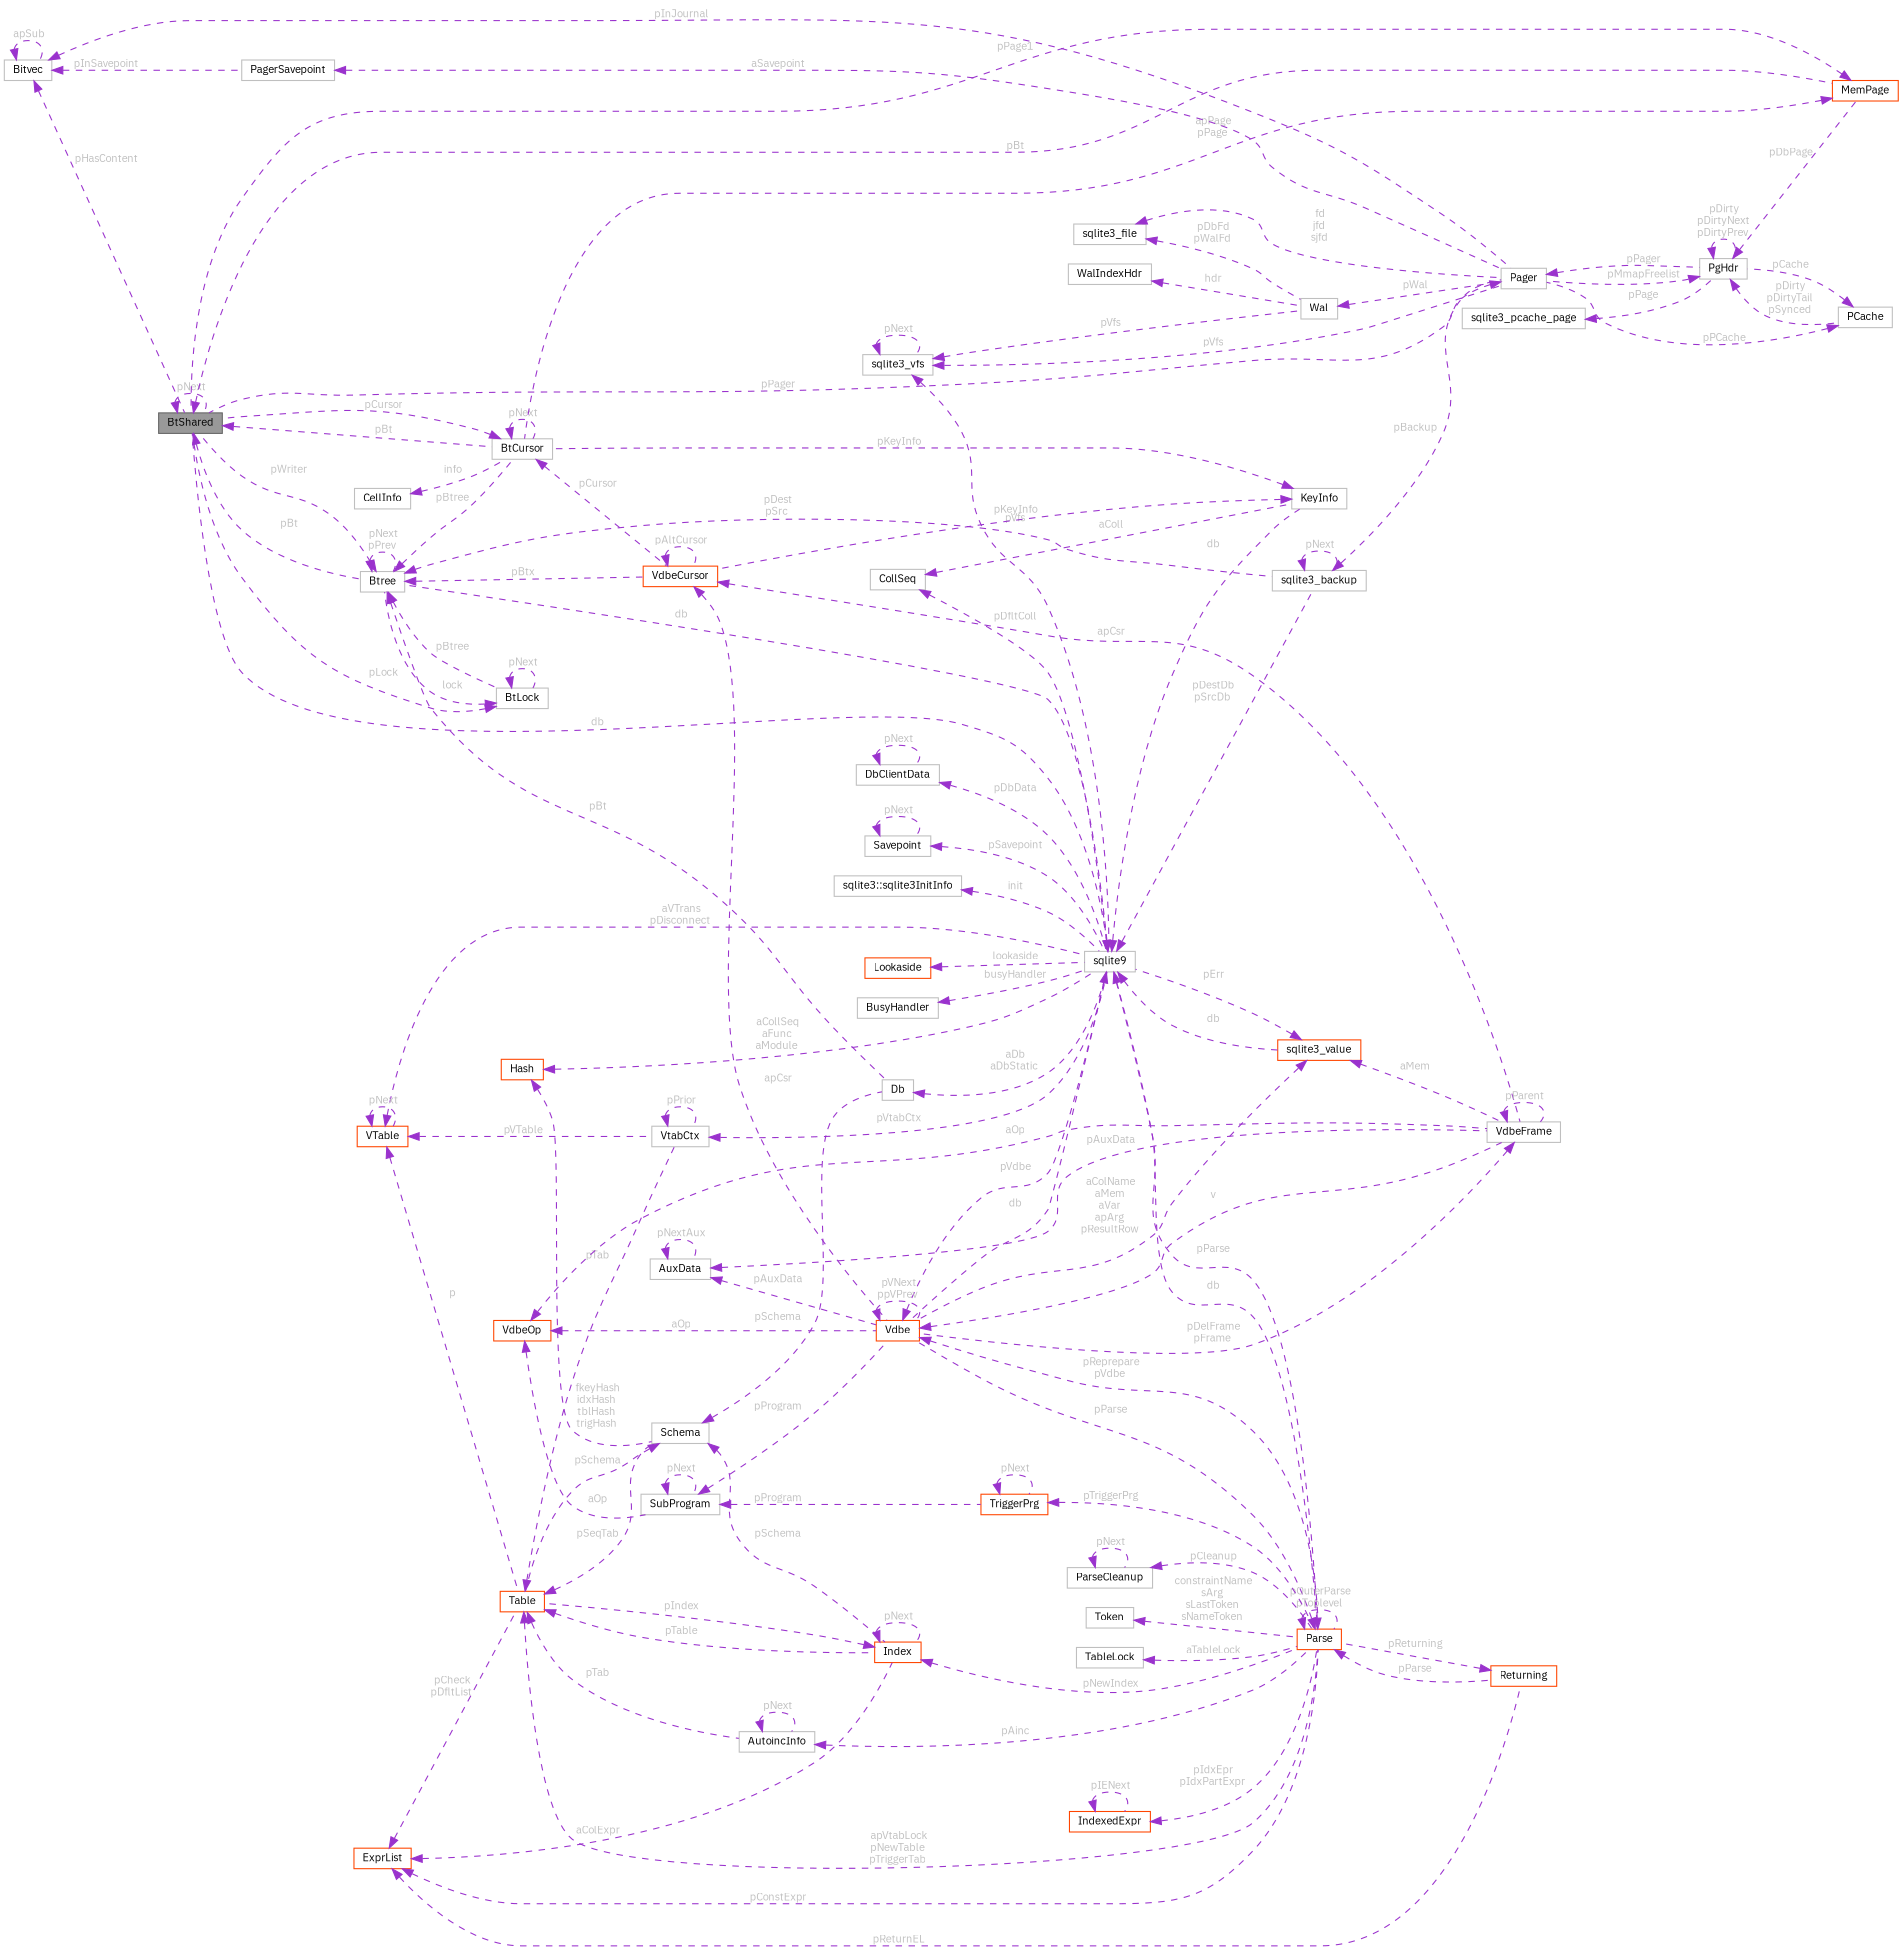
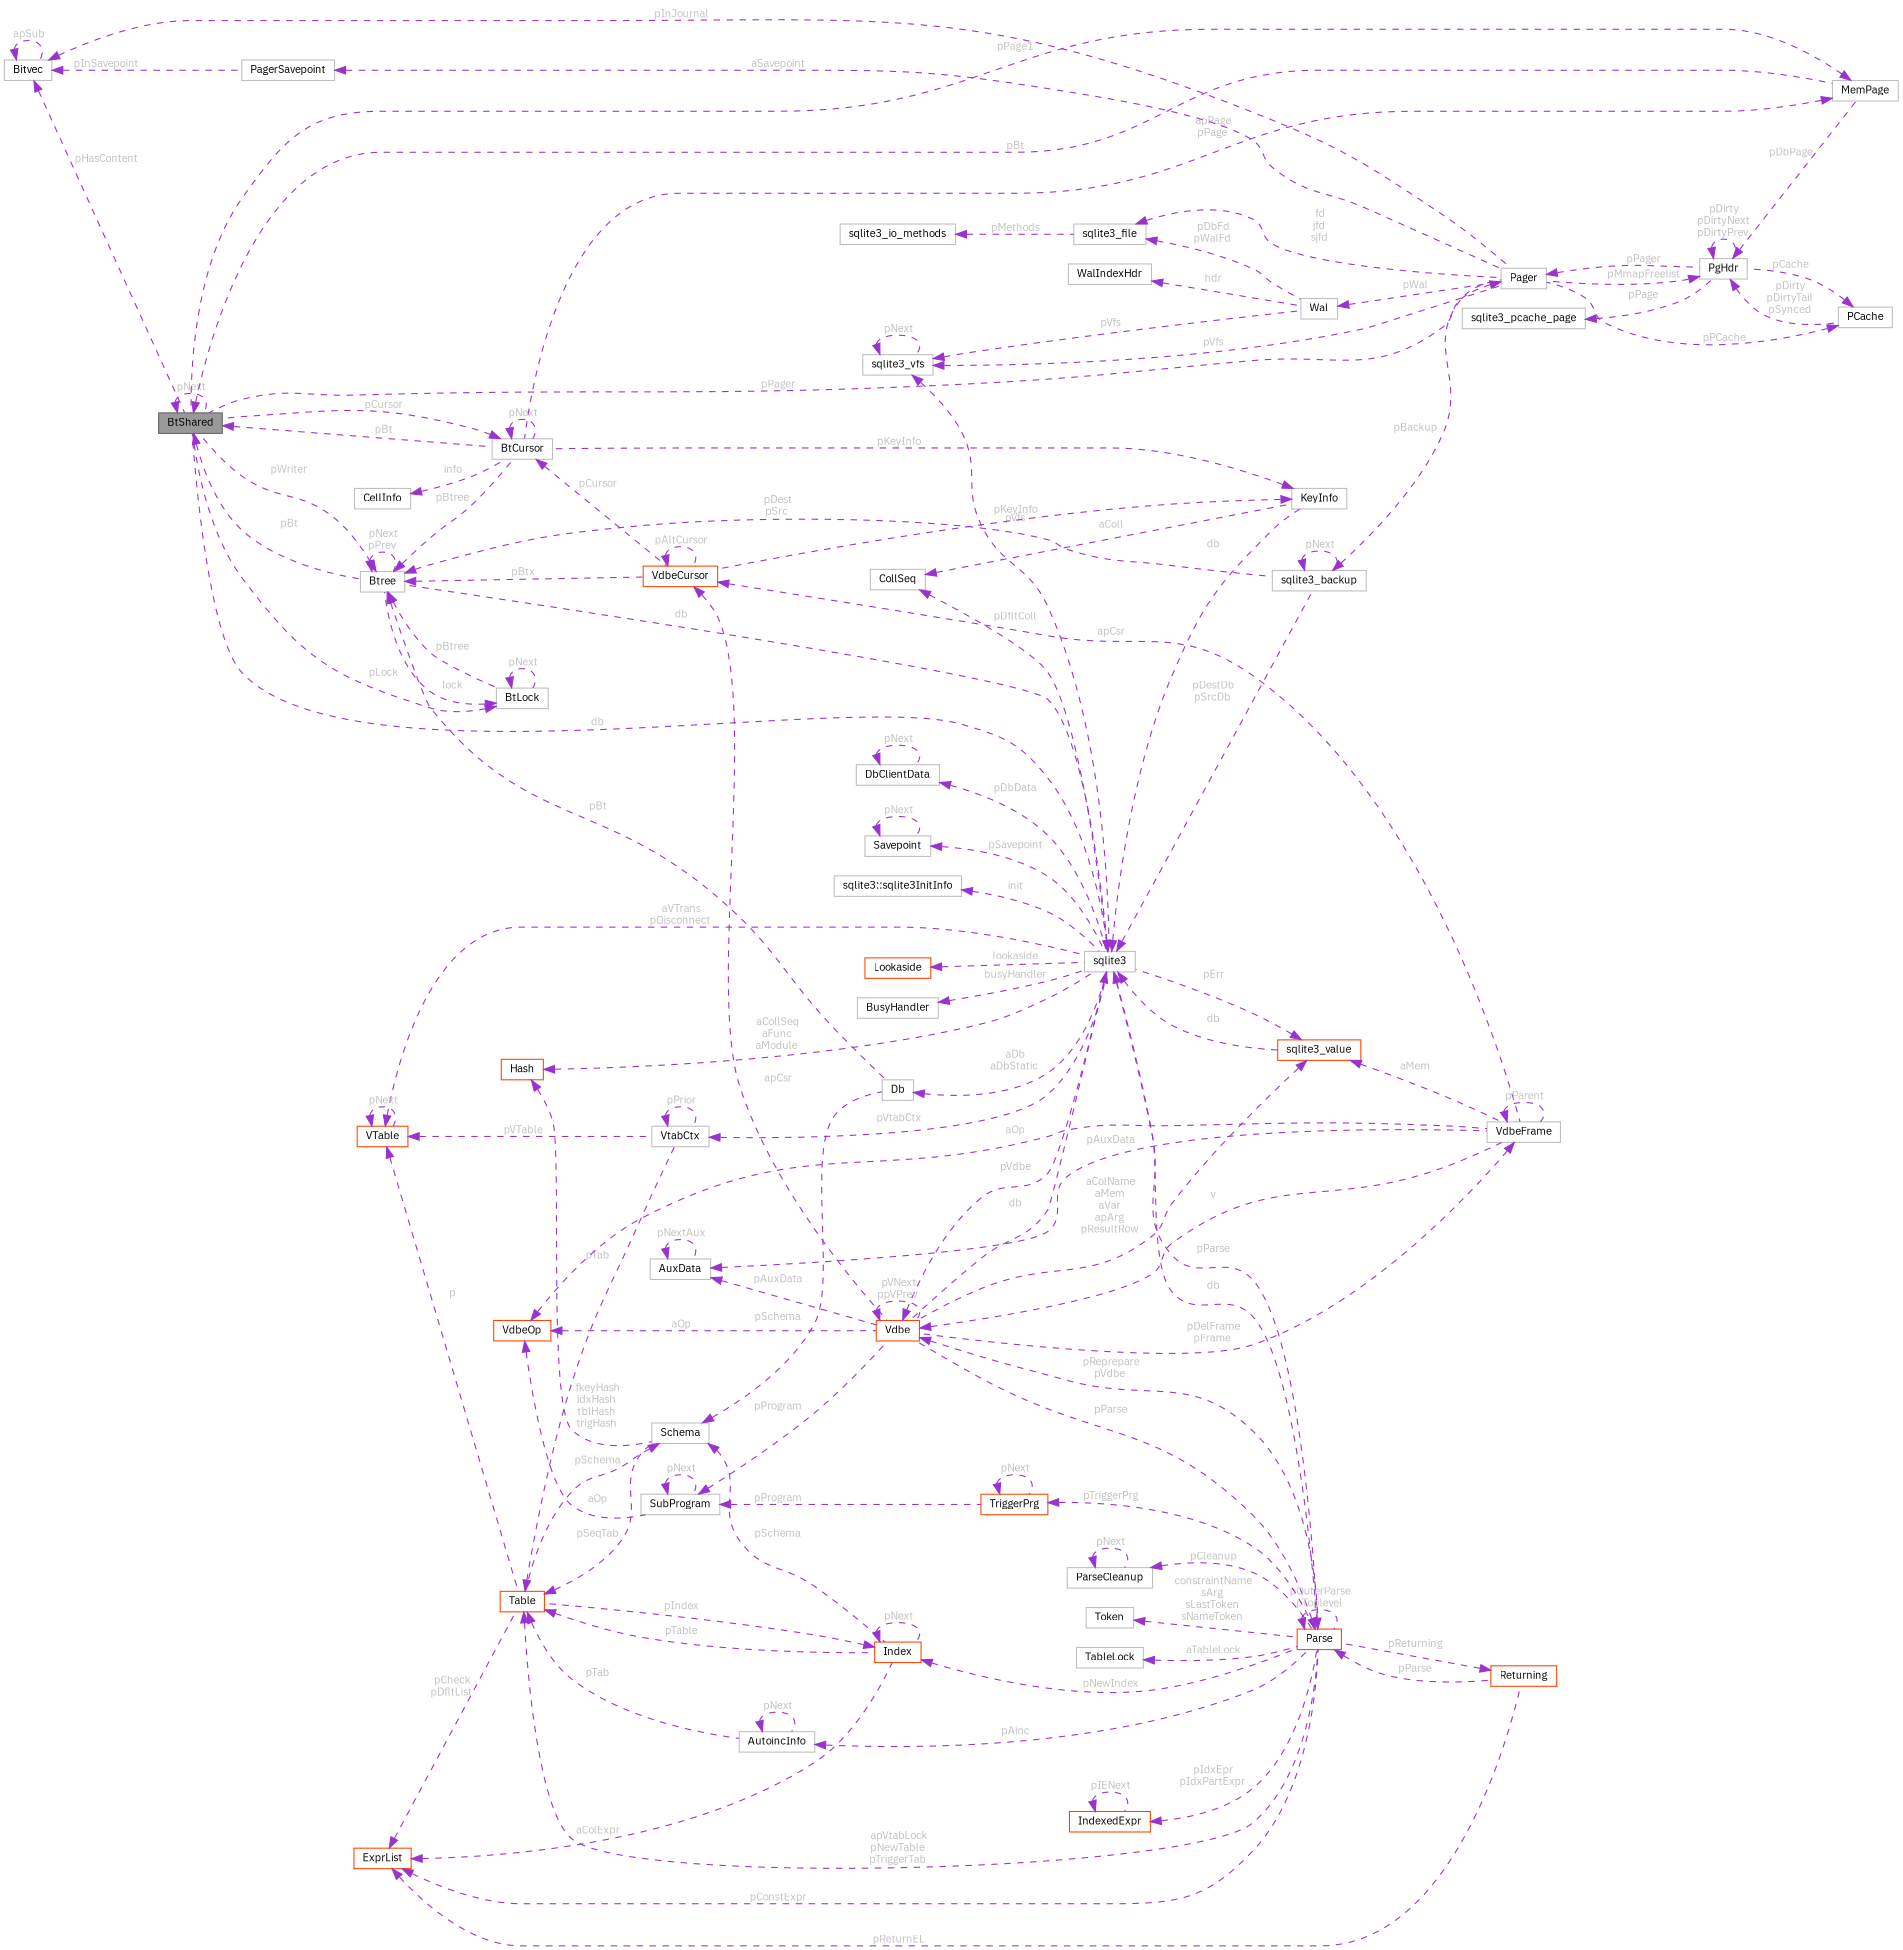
  digraph {
    fontname="IBM Plex Sans"
    rankdir=LR
    node [color=grey75 fillcolor=white fontname="IBM Plex Sans" fontsize=10 shape=box style=filled]
    edge [color=darkorchid3 dir=back fontcolor=grey fontname="IBM Plex Sans" fontsize=10 labelfontname=Helvetica labelfontsize=10 style=dashed]
    n1 [color=gray40 fillcolor=grey60 fontcolor=black height=0.2 label=BtShared width=0.4]
    n2 [height=0.2 label=Btree width=0.4]
    n3 [height=0.2 label=BtCursor width=0.4]
-   n4 [color=orangered height=0.2 label=MemPage width=0.4]
+   n4 [height=0.2 label=MemPage width=0.4]
    n5 [height=0.2 label=sqlite3_backup width=0.4]
    n6 [height=0.2 label=Db width=0.4]
    n7 [color=orangered height=0.2 label=VdbeCursor width=0.4]
    n8 [height=0.2 label=BtLock width=0.4]
    n9 [height=0.2 label=Pager width=0.4]
    n10 [height=0.2 label=PgHdr width=0.4]
    n11 [height=0.2 label=PCache width=0.4]
    n12 [height=0.2 label=sqlite3_vfs width=0.4]
-   n13 [height=0.2 label=sqlite9 width=0.4]
+   n13 [height=0.2 label=sqlite3 width=0.4]
    n14 [height=0.2 label=Wal width=0.4]
    n15 [color=orangered height=0.2 label=Vdbe width=0.4]
    n16 [color=orangered height=0.2 label=Parse width=0.4]
    n17 [color=orangered height=0.2 label=sqlite3_value width=0.4]
    n18 [height=0.2 label=KeyInfo width=0.4]
    n19 [height=0.2 label=Bitvec width=0.4]
    n20 [height=0.2 label=PagerSavepoint width=0.4]
    n21 [height=0.2 label=sqlite3_file width=0.4]
+   n22 [height=0.2 label=sqlite3_io_methods width=0.4]
    n23 [height=0.2 label=VdbeFrame width=0.4]
    n24 [color=orangered height=0.2 label=Returning width=0.4]
    n25 [color=orangered height=0.2 label=VTable width=0.4]
    n26 [color=orangered height=0.2 label=Table width=0.4]
    n27 [height=0.2 label=VtabCtx width=0.4]
    n28 [color=orangered height=0.2 label=ExprList width=0.4]
    n29 [color=orangered height=0.2 label=Index width=0.4]
    n30 [height=0.2 label=AutoincInfo width=0.4]
    n31 [height=0.2 label=Schema width=0.4]
    n32 [color=orangered height=0.2 label=IndexedExpr width=0.4]
    n33 [height=0.2 label=TableLock width=0.4]
    n34 [color=orangered height=0.2 label=Hash width=0.4]
    n35 [color=orangered height=0.2 label=TriggerPrg width=0.4]
    n36 [height=0.2 label=SubProgram width=0.4]
    n37 [color=orangered height=0.2 label=VdbeOp width=0.4]
    n38 [height=0.2 label=ParseCleanup width=0.4]
    n39 [height=0.2 label=Token width=0.4]
    n40 [height=0.2 label=CellInfo width=0.4]
    n41 [height=0.2 label=CollSeq width=0.4]
    n42 [height=0.2 label=sqlite3_pcache_page width=0.4]
    n43 [height=0.2 label=AuxData width=0.4]
    n44 [height=0.2 label="sqlite3::sqlite3InitInfo" width=0.4]
    n45 [color=orangered height=0.2 label=Lookaside width=0.4]
    n46 [height=0.2 label=BusyHandler width=0.4]
    n47 [height=0.2 label=Savepoint width=0.4]
    n48 [height=0.2 label=DbClientData width=0.4]
    n49 [height=0.2 label=WalIndexHdr width=0.4]
    n1 -> n1 [label=" pNext"]
    n1 -> n2 [label=" pBt"]
    n1 -> n3 [label=" pBt"]
    n1 -> n4 [label=" pBt"]
    n2 -> n1 [label=" pWriter"]
    n2 -> n2 [label=" pNext\npPrev"]
    n2 -> n3 [label=" pBtree"]
    n2 -> n5 [label=" pDest\npSrc"]
    n2 -> n6 [label=" pBt"]
    n2 -> n7 [label=" pBtx"]
    n2 -> n8 [label=" pBtree"]
    n3 -> n1 [label=" pCursor"]
    n3 -> n3 [label=" pNext"]
    n3 -> n7 [label=" pCursor"]
    n4 -> n1 [label=" pPage1"]
    n4 -> n3 [label=" apPage\npPage"]
    n5 -> n5 [label=" pNext"]
    n5 -> n9 [label=" pBackup"]
    n6 -> n13 [label=" aDb\naDbStatic"]
    n7 -> n7 [label=" pAltCursor"]
    n7 -> n15 [label=" apCsr"]
    n7 -> n23 [label=" apCsr"]
    n8 -> n1 [label=" pLock"]
    n8 -> n2 [label=" lock"]
    n8 -> n8 [label=" pNext"]
    n9 -> n1 [label=" pPager"]
    n9 -> n10 [label=" pPager"]
    n10 -> n4 [label=" pDbPage"]
    n10 -> n9 [label=" pMmapFreelist"]
    n10 -> n10 [label=" pDirty\npDirtyNext\npDirtyPrev"]
    n10 -> n11 [label=" pDirty\npDirtyTail\npSynced"]
    n11 -> n9 [label=" pPCache"]
    n11 -> n10 [label=" pCache"]
    n12 -> n9 [label=" pVfs"]
    n12 -> n12 [label=" pNext"]
    n12 -> n13 [label=" pVfs"]
    n12 -> n14 [label=" pVfs"]
    n13 -> n1 [label=" db"]
    n13 -> n2 [label=" db"]
    n13 -> n5 [label=" pDestDb\npSrcDb"]
    n13 -> n15 [label=" db"]
    n13 -> n16 [label=" db"]
    n13 -> n17 [label=" db"]
    n13 -> n18 [label=" db"]
    n14 -> n9 [label=" pWal"]
    n15 -> n13 [label=" pVdbe"]
    n15 -> n15 [label=" pVNext\nppVPrev"]
    n15 -> n16 [label=" pReprepare\npVdbe"]
    n15 -> n23 [label=" v"]
    n16 -> n13 [label=" pParse"]
    n16 -> n15 [label=" pParse"]
    n16 -> n16 [label=" pOuterParse\npToplevel"]
    n16 -> n24 [label=" pParse"]
    n17 -> n13 [label=" pErr"]
    n17 -> n15 [label=" aColName\naMem\naVar\napArg\npResultRow"]
    n17 -> n23 [label=" aMem"]
    n18 -> n3 [label=" pKeyInfo"]
    n18 -> n7 [label=" pKeyInfo"]
    n19 -> n1 [label=" pHasContent"]
    n19 -> n9 [label=" pInJournal"]
    n19 -> n19 [label=" apSub"]
    n19 -> n20 [label=" pInSavepoint"]
    n20 -> n9 [label=" aSavepoint"]
    n21 -> n9 [label=" fd\njfd\nsjfd"]
    n21 -> n14 [label=" pDbFd\npWalFd"]
+   n22 -> n21 [label=" pMethods"]
    n23 -> n15 [label=" pDelFrame\npFrame"]
    n23 -> n23 [label=" pParent"]
    n24 -> n16 [label=" pReturning"]
    n25 -> n13 [label=" aVTrans\npDisconnect"]
    n25 -> n25 [label=" pNext"]
    n25 -> n26 [label=" p"]
    n25 -> n27 [label=" pVTable"]
    n26 -> n16 [label=" apVtabLock\npNewTable\npTriggerTab"]
    n26 -> n27 [label=" pTab"]
    n26 -> n29 [label=" pTable"]
    n26 -> n30 [label=" pTab"]
    n26 -> n31 [label=" pSeqTab"]
    n27 -> n13 [label=" pVtabCtx"]
    n27 -> n27 [label=" pPrior"]
    n28 -> n16 [label=" pConstExpr"]
    n28 -> n24 [label=" pReturnEL"]
    n28 -> n26 [label=" pCheck\npDfltList"]
    n28 -> n29 [label=" aColExpr"]
    n29 -> n16 [label=" pNewIndex"]
    n29 -> n26 [label=" pIndex"]
    n29 -> n29 [label=" pNext"]
    n30 -> n16 [label=" pAinc"]
    n30 -> n30 [label=" pNext"]
    n31 -> n6 [label=" pSchema"]
    n31 -> n26 [label=" pSchema"]
    n31 -> n29 [label=" pSchema"]
    n32 -> n16 [label=" pIdxEpr\npIdxPartExpr"]
    n32 -> n32 [label=" pIENext"]
    n33 -> n16 [label=" aTableLock"]
    n34 -> n13 [label=" aCollSeq\naFunc\naModule"]
    n34 -> n31 [label=" fkeyHash\nidxHash\ntblHash\ntrigHash"]
    n35 -> n16 [label=" pTriggerPrg"]
    n35 -> n35 [label=" pNext"]
    n36 -> n15 [label=" pProgram"]
    n36 -> n35 [label=" pProgram"]
    n36 -> n36 [label=" pNext"]
    n37 -> n15 [label=" aOp"]
    n37 -> n23 [label=" aOp"]
    n37 -> n36 [label=" aOp"]
    n38 -> n16 [label=" pCleanup"]
    n38 -> n38 [label=" pNext"]
    n39 -> n16 [label=" constraintName\nsArg\nsLastToken\nsNameToken"]
    n40 -> n3 [label=" info"]
    n41 -> n13 [label=" pDfltColl"]
    n41 -> n18 [label=" aColl"]
    n42 -> n10 [label=" pPage"]
    n43 -> n15 [label=" pAuxData"]
    n43 -> n23 [label=" pAuxData"]
    n43 -> n43 [label=" pNextAux"]
    n44 -> n13 [label=" init"]
    n45 -> n13 [label=" lookaside"]
    n46 -> n13 [label=" busyHandler"]
    n47 -> n13 [label=" pSavepoint"]
    n47 -> n47 [label=" pNext"]
    n48 -> n13 [label=" pDbData"]
    n48 -> n48 [label=" pNext"]
    n49 -> n14 [label=" hdr"]
  }
